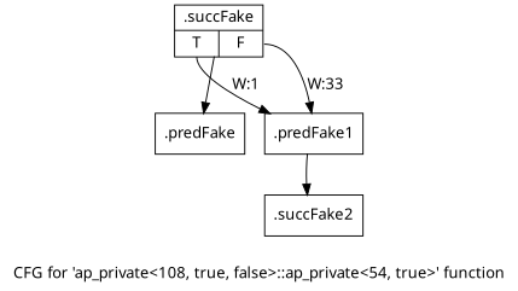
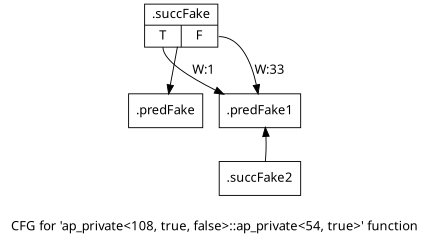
  digraph {
    fontname="Noto Sans"
    label="CFG for 'ap_private\<108, true, false\>::ap_private\<54, true\>' function"
    node [fontname="Noto Sans" shape=record filename="/mnt/xilinx/Vitis_HLS/2021.2/include/etc/ap_private.h"]
    edge [execusionnum=32 filename="/mnt/xilinx/Vitis_HLS/2021.2/include/etc/ap_private.h" fontname="Noto Sans"]
    n1 [label="{.predFake}" filename=""]
    n2 [label="{.succFake|{<s0>T|<s1>F}}" linenumber=3422]
    n3 [label="{.predFake1}" linenumber=3429]
    n4 [label="{.succFake2}" linenumber=3431]
    n2 -> n1
    n2 -> n3 [execusionnum=0 label="W:1" tailport=s0]
    n2 -> n3 [label="W:33" tailport=s1]
-   n3 -> n4
+   n4 -> n3
  }
